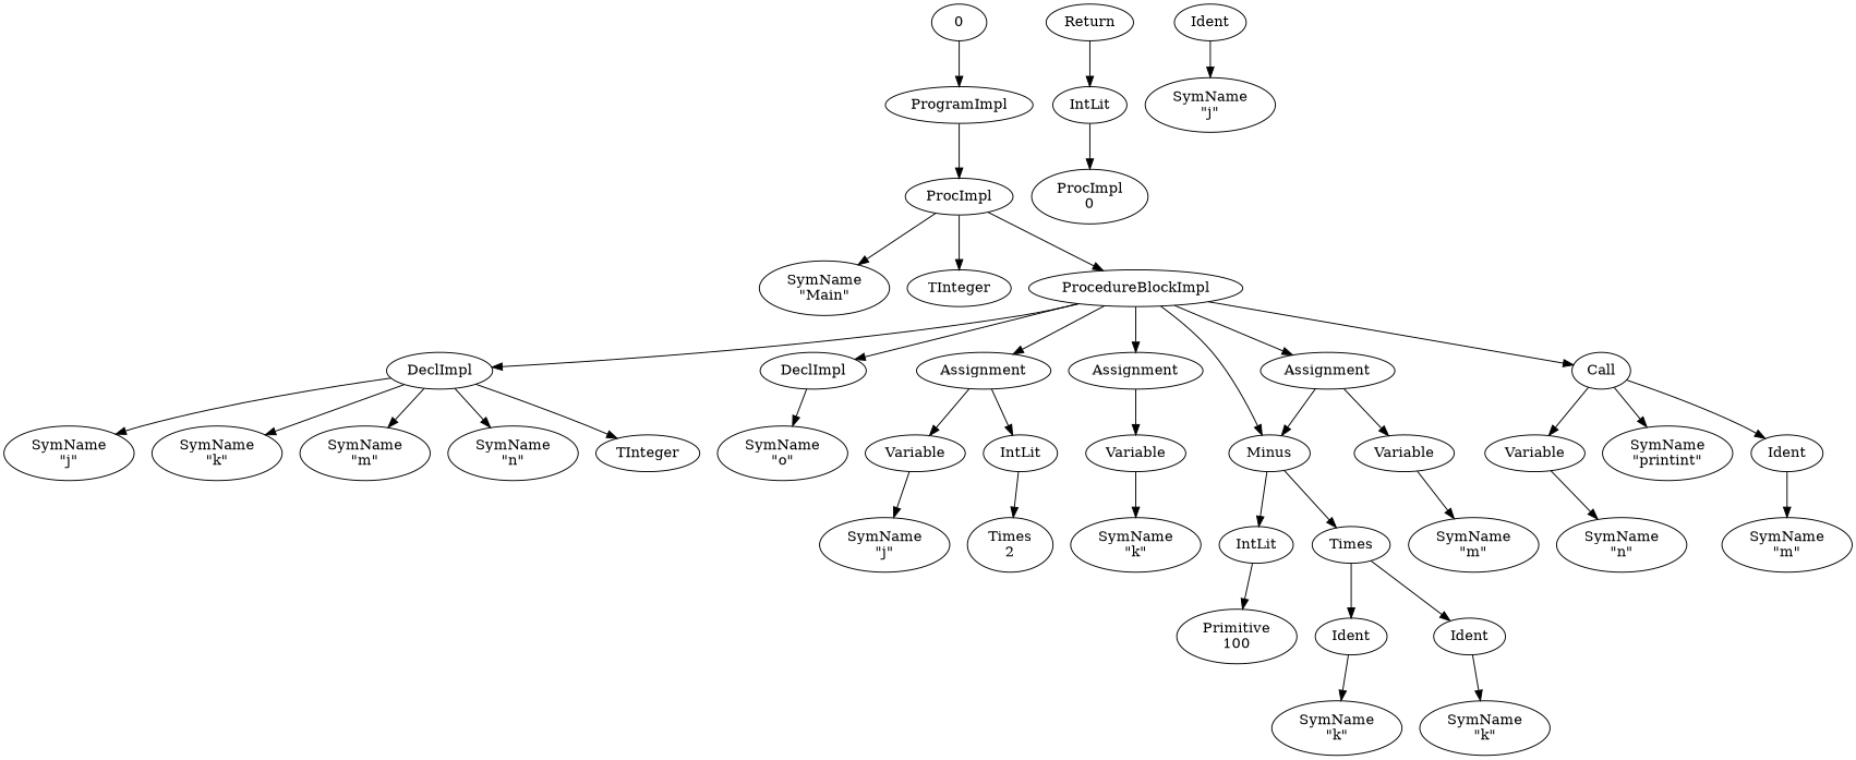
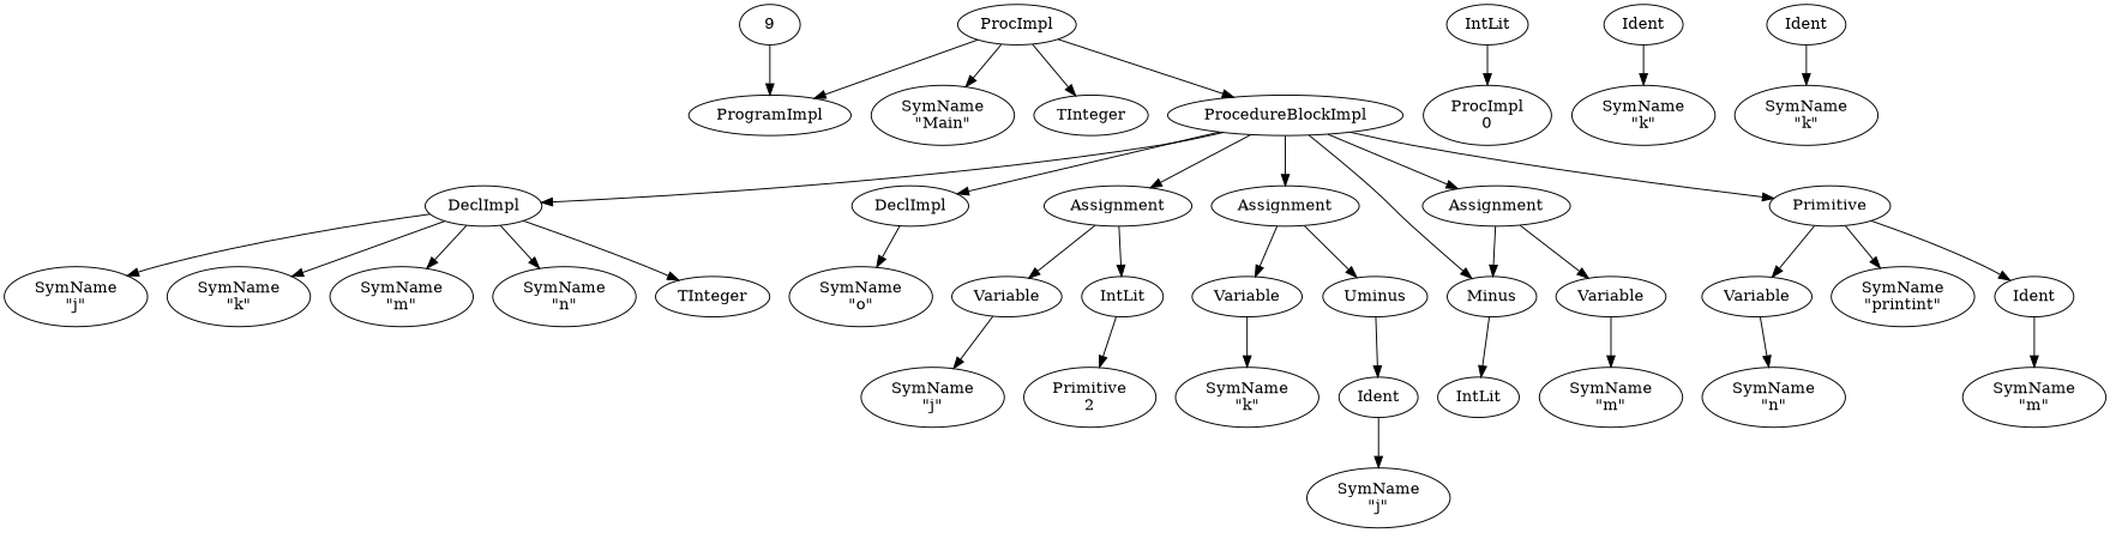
  digraph {
    n1 [label=ProgramImpl]
    n2 [label=ProcImpl]
-   0
+   0 [label=9]
    n4 [label="SymName\n\"Main\""]
    n5 [label=TInteger]
    n6 [label=ProcedureBlockImpl]
    n7 [label=DeclImpl]
    n8 [label=DeclImpl]
    n9 [label=Assignment]
    n10 [label=Assignment]
    n11 [label=Assignment]
-   n12 [label=Call]
+   n12 [label=Primitive]
    n13 [label=Minus]
    n14 [label="SymName\n\"j\""]
    n15 [label="SymName\n\"k\""]
    n16 [label="SymName\n\"m\""]
    n17 [label="SymName\n\"n\""]
    n18 [label=TInteger]
    n19 [label="SymName\n\"o\""]
    n20 [label=Variable]
    n21 [label=IntLit]
    n22 [label=Variable]
+   n23 [label=Uminus]
    n24 [label=Variable]
    n25 [label=Variable]
    n26 [label="SymName\n\"printint\""]
    n27 [label=Ident]
-   n28 [label=Return]
    n29 [label=IntLit]
    n30 [label="SymName\n\"j\""]
-   n31 [label="Times\n2"]
+   n31 [label="Primitive\n2"]
    n32 [label="SymName\n\"k\""]
    n33 [label=Ident]
    n34 [label="SymName\n\"j\""]
    n35 [label="SymName\n\"m\""]
    n36 [label=IntLit]
-   n37 [label=Times]
-   n38 [label="Primitive\n100"]
    n39 [label=Ident]
    n40 [label=Ident]
    n41 [label="SymName\n\"k\""]
    n42 [label="SymName\n\"k\""]
    n43 [label="SymName\n\"n\""]
    n44 [label="SymName\n\"m\""]
    n45 [label="ProcImpl\n0"]
-   n1 -> n2
+   n2 -> n1
    n2 -> n4
    n2 -> n5
    n2 -> n6
    0 -> n1
    n6 -> n7
    n6 -> n8
    n6 -> n9
    n6 -> n10
    n6 -> n11
    n6 -> n12
    n6 -> n13
    n7 -> n14
    n7 -> n15
    n7 -> n16
    n7 -> n17
    n7 -> n18
    n8 -> n19
    n9 -> n20
    n9 -> n21
    n10 -> n22
+   n10 -> n23
    n11 -> n13
    n11 -> n24
    n12 -> n25
    n12 -> n26
    n12 -> n27
    n13 -> n36
-   n13 -> n37
    n20 -> n30
    n21 -> n31
    n22 -> n32
+   n23 -> n33
    n24 -> n35
    n25 -> n43
    n27 -> n44
-   n28 -> n29
    n29 -> n45
    n33 -> n34
-   n36 -> n38
-   n37 -> n39
-   n37 -> n40
    n39 -> n41
    n40 -> n42
  }
